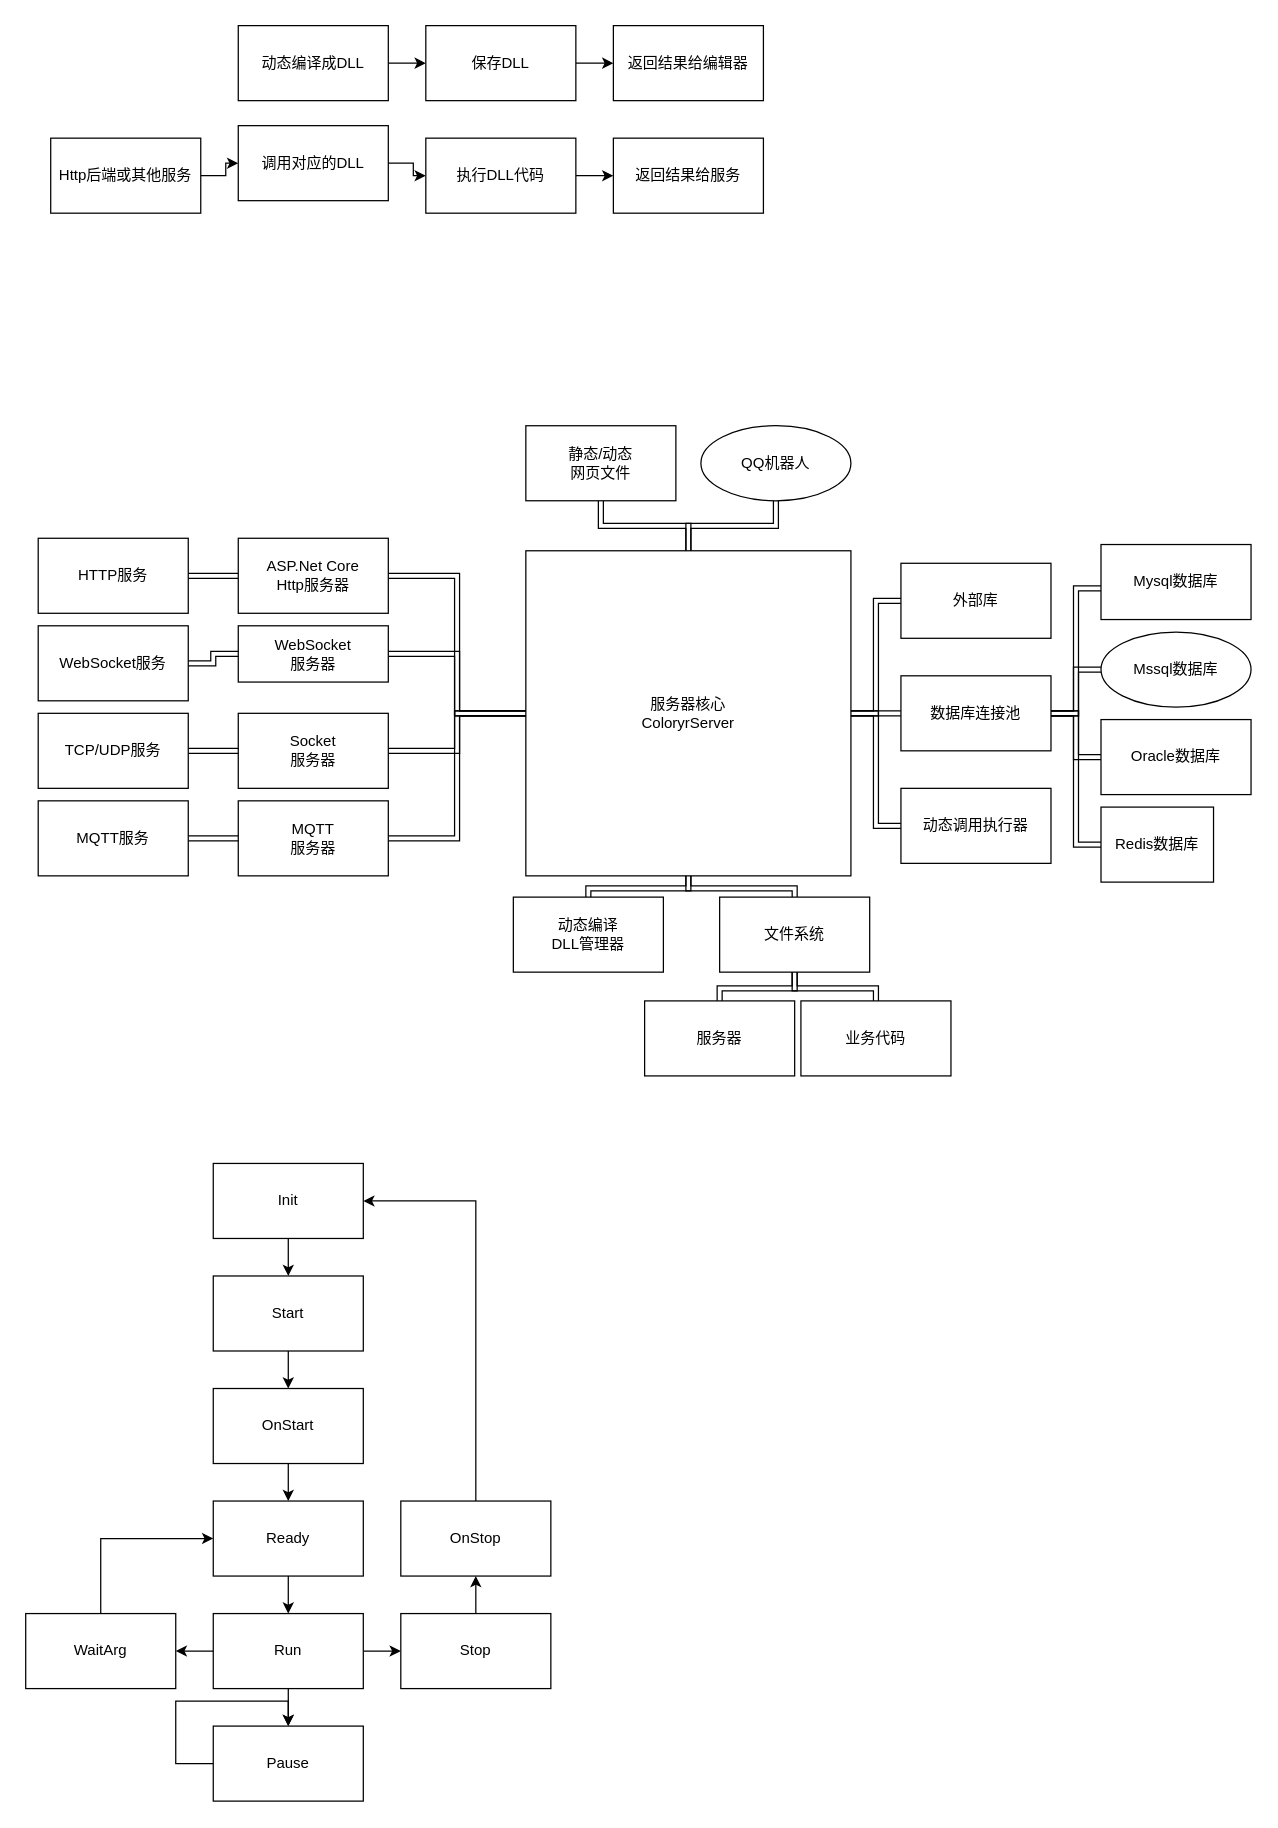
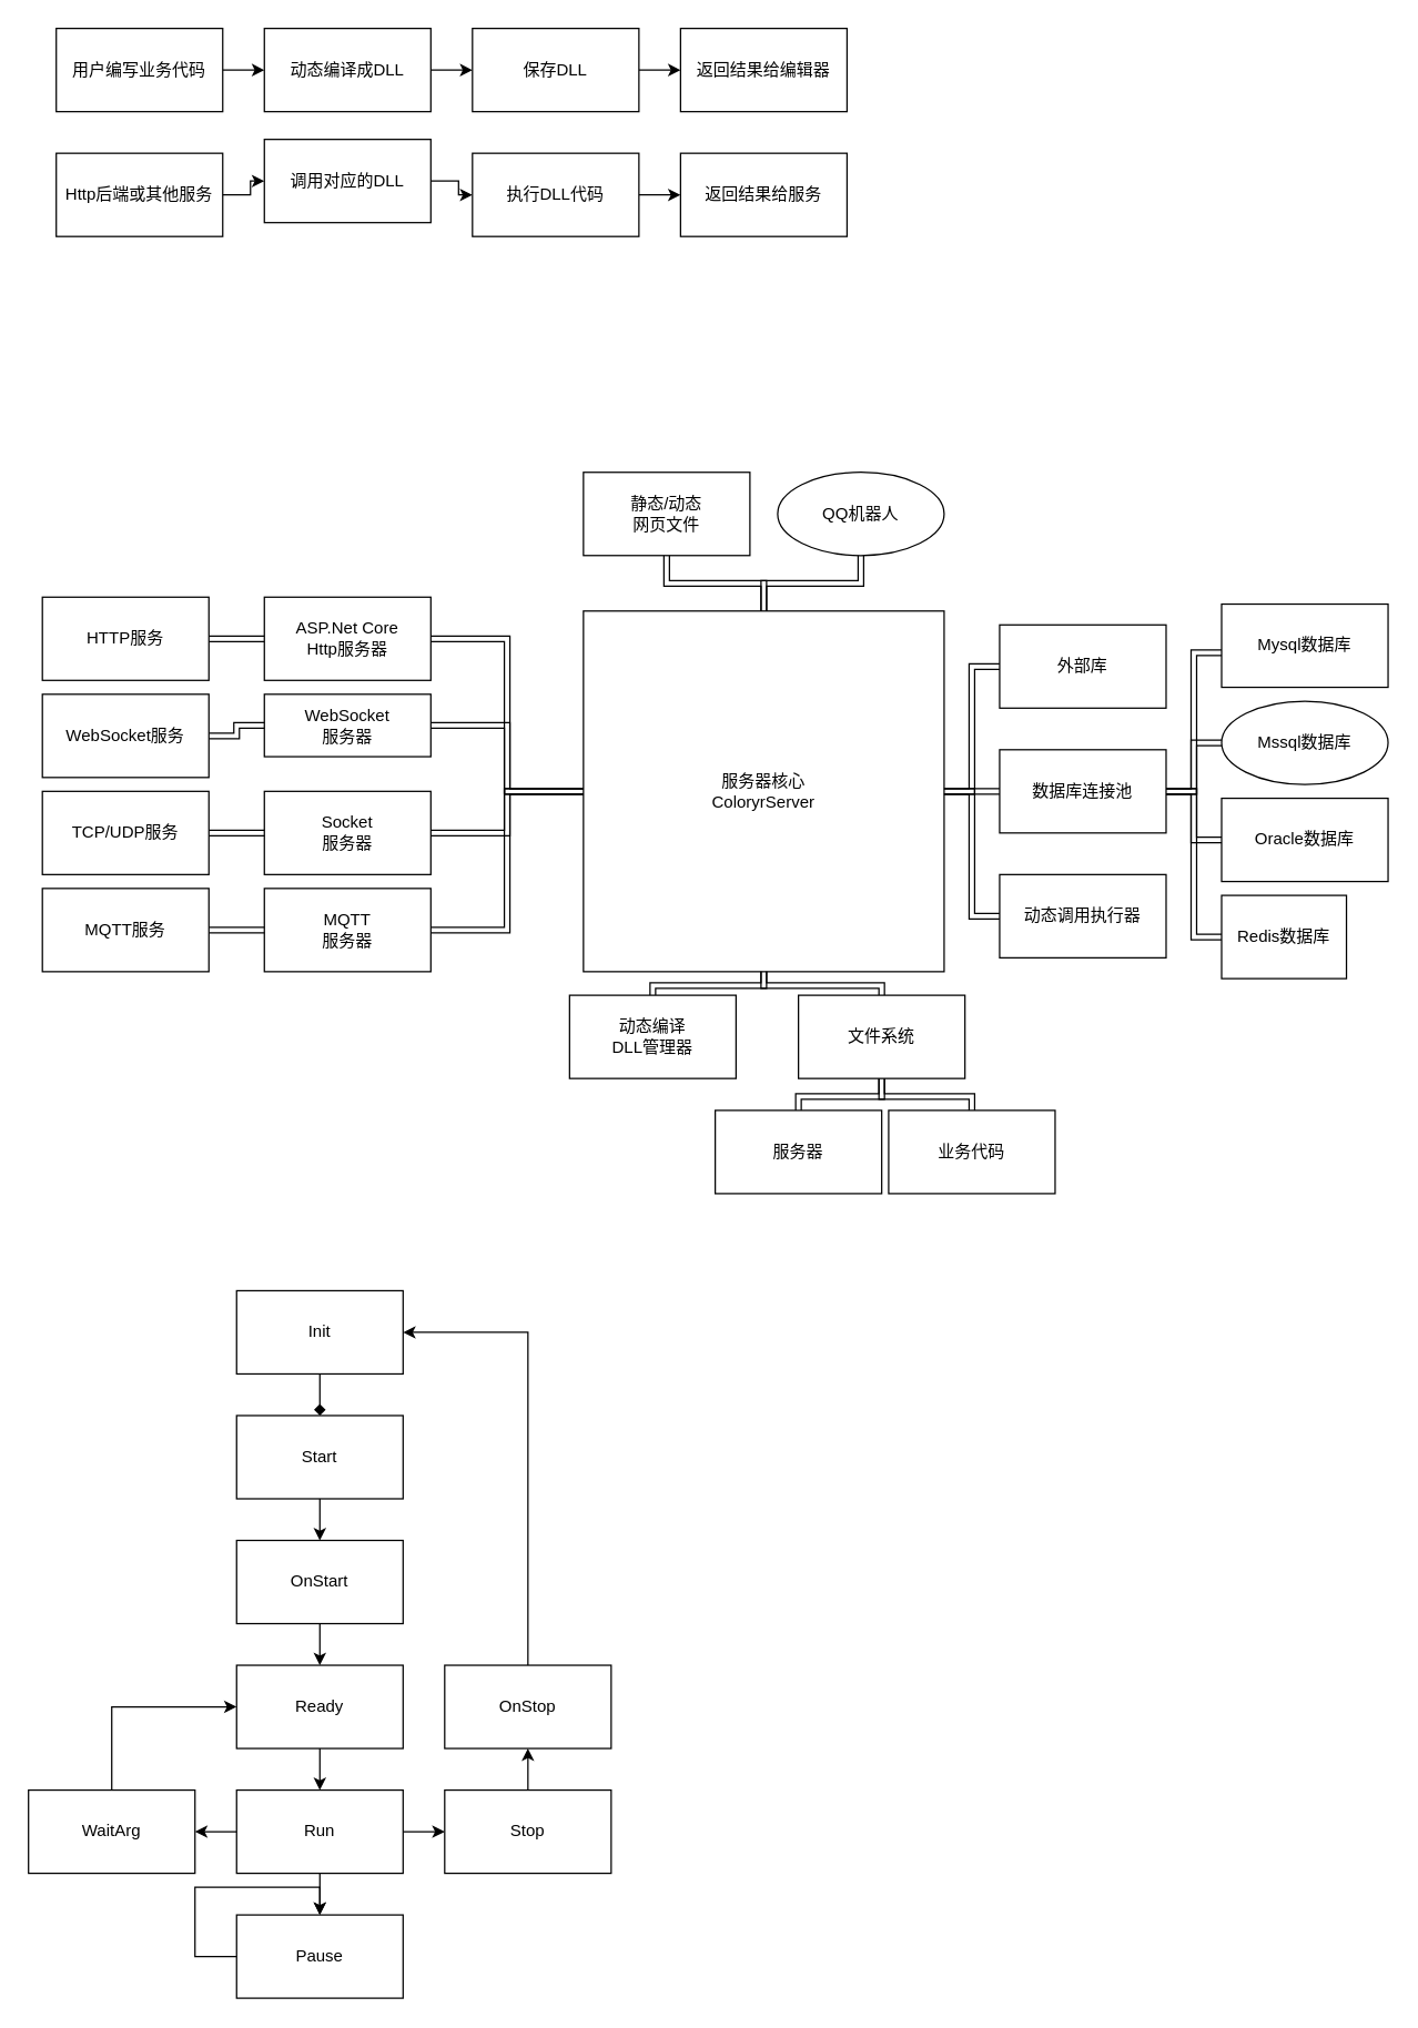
  <mxCell id="0" />
  <mxCell id="1" parent="0" />
  <mxCell id="2" value="" style="edgeStyle=orthogonalEdgeStyle;rounded=0;orthogonalLoop=1;jettySize=auto;html=1;shape=link;" parent="1" source="5" target="7" edge="1"><mxGeometry relative="1" as="geometry" /></mxCell>
  <mxCell id="3" value="" style="edgeStyle=orthogonalEdgeStyle;shape=link;rounded=0;orthogonalLoop=1;jettySize=auto;html=1;" parent="1" source="5" target="8" edge="1"><mxGeometry relative="1" as="geometry"><Array as="points"><mxPoint x="550" y="710" /><mxPoint x="470" y="710" /></Array></mxGeometry></mxCell>
  <mxCell id="4" value="" style="edgeStyle=orthogonalEdgeStyle;shape=link;rounded=0;orthogonalLoop=1;jettySize=auto;html=1;" parent="1" source="5" target="10" edge="1"><mxGeometry relative="1" as="geometry" /></mxCell>
  <mxCell id="5" value="服务器核心&lt;br&gt;ColoryrServer" style="whiteSpace=wrap;html=1;aspect=fixed;" parent="1" vertex="1"><mxGeometry x="420" y="440" width="260" height="260" as="geometry" /></mxCell>
  <mxCell id="6" value="" style="edgeStyle=orthogonalEdgeStyle;shape=link;rounded=0;orthogonalLoop=1;jettySize=auto;html=1;" parent="1" source="7" target="9" edge="1"><mxGeometry relative="1" as="geometry" /></mxCell>
  <mxCell id="7" value="ASP.Net Core&lt;br&gt;Http服务器" style="rounded=0;whiteSpace=wrap;html=1;" parent="1" vertex="1"><mxGeometry x="190" y="430" width="120" height="60" as="geometry" /></mxCell>
  <mxCell id="8" value="动态编译&lt;br&gt;DLL管理器" style="rounded=0;whiteSpace=wrap;html=1;" parent="1" vertex="1"><mxGeometry x="410" y="717" width="120" height="60" as="geometry" /></mxCell>
  <mxCell id="9" value="HTTP服务" style="rounded=0;whiteSpace=wrap;html=1;" parent="1" vertex="1"><mxGeometry x="30" y="430" width="120" height="60" as="geometry" /></mxCell>
  <mxCell id="10" value="WebSocket&lt;br&gt;服务器" style="rounded=0;whiteSpace=wrap;html=1;" parent="1" vertex="1"><mxGeometry x="190" y="500" width="120" height="45" as="geometry" /></mxCell>
  <mxCell id="11" value="" style="edgeStyle=orthogonalEdgeStyle;shape=link;rounded=0;orthogonalLoop=1;jettySize=auto;html=1;" parent="1" source="12" target="10" edge="1"><mxGeometry relative="1" as="geometry" /></mxCell>
  <mxCell id="12" value="WebSocket服务" style="rounded=0;whiteSpace=wrap;html=1;" parent="1" vertex="1"><mxGeometry x="30" y="500" width="120" height="60" as="geometry" /></mxCell>
  <mxCell id="13" value="" style="edgeStyle=orthogonalEdgeStyle;shape=link;rounded=0;orthogonalLoop=1;jettySize=auto;html=1;" parent="1" source="14" target="5" edge="1"><mxGeometry relative="1" as="geometry"><Array as="points"><mxPoint x="365" y="600" /><mxPoint x="365" y="570" /></Array></mxGeometry></mxCell>
  <mxCell id="14" value="Socket&lt;br&gt;服务器" style="rounded=0;whiteSpace=wrap;html=1;" parent="1" vertex="1"><mxGeometry x="190" y="570" width="120" height="60" as="geometry" /></mxCell>
  <mxCell id="15" value="" style="edgeStyle=orthogonalEdgeStyle;shape=link;rounded=0;orthogonalLoop=1;jettySize=auto;html=1;" parent="1" source="16" target="14" edge="1"><mxGeometry relative="1" as="geometry" /></mxCell>
  <mxCell id="16" value="TCP/UDP服务" style="rounded=0;whiteSpace=wrap;html=1;" parent="1" vertex="1"><mxGeometry x="30" y="570" width="120" height="60" as="geometry" /></mxCell>
  <mxCell id="17" value="" style="edgeStyle=orthogonalEdgeStyle;shape=link;rounded=0;orthogonalLoop=1;jettySize=auto;html=1;" parent="1" source="18" target="5" edge="1"><mxGeometry relative="1" as="geometry" /></mxCell>
  <mxCell id="18" value="MQTT&lt;br&gt;服务器" style="rounded=0;whiteSpace=wrap;html=1;" parent="1" vertex="1"><mxGeometry x="190" y="640" width="120" height="60" as="geometry" /></mxCell>
  <mxCell id="19" value="" style="edgeStyle=orthogonalEdgeStyle;shape=link;rounded=0;orthogonalLoop=1;jettySize=auto;html=1;" parent="1" source="20" target="18" edge="1"><mxGeometry relative="1" as="geometry" /></mxCell>
  <mxCell id="20" value="MQTT服务" style="rounded=0;whiteSpace=wrap;html=1;" parent="1" vertex="1"><mxGeometry x="30" y="640" width="120" height="60" as="geometry" /></mxCell>
  <mxCell id="21" value="" style="edgeStyle=orthogonalEdgeStyle;shape=link;rounded=0;orthogonalLoop=1;jettySize=auto;html=1;" parent="1" source="22" target="5" edge="1"><mxGeometry relative="1" as="geometry"><Array as="points"><mxPoint x="635" y="710" /><mxPoint x="550" y="710" /></Array></mxGeometry></mxCell>
  <mxCell id="22" value="文件系统" style="rounded=0;whiteSpace=wrap;html=1;" parent="1" vertex="1"><mxGeometry x="575" y="717" width="120" height="60" as="geometry" /></mxCell>
  <mxCell id="23" value="" style="edgeStyle=orthogonalEdgeStyle;shape=link;rounded=0;orthogonalLoop=1;jettySize=auto;html=1;" parent="1" source="24" target="5" edge="1"><mxGeometry relative="1" as="geometry" /></mxCell>
  <mxCell id="24" value="静态/动态&lt;br&gt;网页文件" style="rounded=0;whiteSpace=wrap;html=1;" parent="1" vertex="1"><mxGeometry x="420" y="340" width="120" height="60" as="geometry" /></mxCell>
  <mxCell id="25" value="" style="edgeStyle=orthogonalEdgeStyle;shape=link;rounded=0;orthogonalLoop=1;jettySize=auto;html=1;" parent="1" source="26" target="5" edge="1"><mxGeometry relative="1" as="geometry" /></mxCell>
  <mxCell id="26" value="QQ机器人" style="ellipse;whiteSpace=wrap;html=1;" parent="1" vertex="1"><mxGeometry x="560" y="340" width="120" height="60" as="geometry" /></mxCell>
  <mxCell id="27" value="" style="edgeStyle=orthogonalEdgeStyle;shape=link;rounded=0;orthogonalLoop=1;jettySize=auto;html=1;" parent="1" source="28" target="22" edge="1"><mxGeometry relative="1" as="geometry"><Array as="points"><mxPoint x="700" y="790" /><mxPoint x="635" y="790" /></Array></mxGeometry></mxCell>
  <mxCell id="28" value="业务代码" style="rounded=0;whiteSpace=wrap;html=1;" parent="1" vertex="1"><mxGeometry x="640" y="800" width="120" height="60" as="geometry" /></mxCell>
  <mxCell id="29" value="" style="edgeStyle=orthogonalEdgeStyle;shape=link;rounded=0;orthogonalLoop=1;jettySize=auto;html=1;" parent="1" source="30" target="22" edge="1"><mxGeometry relative="1" as="geometry"><Array as="points"><mxPoint x="575" y="790" /><mxPoint x="635" y="790" /></Array></mxGeometry></mxCell>
  <mxCell id="30" value="服务器" style="rounded=0;whiteSpace=wrap;html=1;" parent="1" vertex="1"><mxGeometry x="515" y="800" width="120" height="60" as="geometry" /></mxCell>
  <mxCell id="31" value="" style="edgeStyle=orthogonalEdgeStyle;shape=link;rounded=0;orthogonalLoop=1;jettySize=auto;html=1;" parent="1" source="32" target="5" edge="1"><mxGeometry relative="1" as="geometry" /></mxCell>
  <mxCell id="32" value="外部库" style="rounded=0;whiteSpace=wrap;html=1;" parent="1" vertex="1"><mxGeometry x="720" y="450" width="120" height="60" as="geometry" /></mxCell>
  <mxCell id="33" value="" style="edgeStyle=orthogonalEdgeStyle;shape=link;rounded=0;orthogonalLoop=1;jettySize=auto;html=1;" parent="1" source="34" target="5" edge="1"><mxGeometry relative="1" as="geometry" /></mxCell>
  <mxCell id="34" value="数据库连接池" style="rounded=0;whiteSpace=wrap;html=1;" parent="1" vertex="1"><mxGeometry x="720" y="540" width="120" height="60" as="geometry" /></mxCell>
  <mxCell id="35" value="" style="edgeStyle=orthogonalEdgeStyle;shape=link;rounded=0;orthogonalLoop=1;jettySize=auto;html=1;" parent="1" source="36" target="34" edge="1"><mxGeometry relative="1" as="geometry"><Array as="points"><mxPoint x="860" y="470" /><mxPoint x="860" y="570" /></Array></mxGeometry></mxCell>
  <mxCell id="36" value="Mysql数据库" style="rounded=0;whiteSpace=wrap;html=1;" parent="1" vertex="1"><mxGeometry x="880" y="435" width="120" height="60" as="geometry" /></mxCell>
  <mxCell id="37" value="" style="edgeStyle=orthogonalEdgeStyle;shape=link;rounded=0;orthogonalLoop=1;jettySize=auto;html=1;" parent="1" source="38" target="34" edge="1"><mxGeometry relative="1" as="geometry" /></mxCell>
  <mxCell id="38" value="Mssql数据库" style="ellipse;whiteSpace=wrap;html=1;" parent="1" vertex="1"><mxGeometry x="880" y="505" width="120" height="60" as="geometry" /></mxCell>
  <mxCell id="39" value="" style="edgeStyle=orthogonalEdgeStyle;shape=link;rounded=0;orthogonalLoop=1;jettySize=auto;html=1;" parent="1" source="40" target="34" edge="1"><mxGeometry relative="1" as="geometry" /></mxCell>
  <mxCell id="40" value="Oracle数据库" style="rounded=0;whiteSpace=wrap;html=1;" parent="1" vertex="1"><mxGeometry x="880" y="575" width="120" height="60" as="geometry" /></mxCell>
  <mxCell id="41" value="" style="edgeStyle=orthogonalEdgeStyle;shape=link;rounded=0;orthogonalLoop=1;jettySize=auto;html=1;" parent="1" source="42" target="34" edge="1"><mxGeometry relative="1" as="geometry"><Array as="points"><mxPoint x="860" y="675" /><mxPoint x="860" y="570" /></Array></mxGeometry></mxCell>
  <mxCell id="42" value="Redis数据库" style="rounded=0;whiteSpace=wrap;html=1;" parent="1" vertex="1"><mxGeometry x="880" y="645" width="90" height="60" as="geometry" /></mxCell>
  <mxCell id="43" value="" style="edgeStyle=orthogonalEdgeStyle;shape=link;rounded=0;orthogonalLoop=1;jettySize=auto;html=1;" parent="1" source="44" target="5" edge="1"><mxGeometry relative="1" as="geometry" /></mxCell>
  <mxCell id="44" value="动态调用执行器" style="rounded=0;whiteSpace=wrap;html=1;" parent="1" vertex="1"><mxGeometry x="720" y="630" width="120" height="60" as="geometry" /></mxCell>
+ <mxCell id="45" value="" style="edgeStyle=orthogonalEdgeStyle;rounded=0;orthogonalLoop=1;jettySize=auto;html=1;" parent="1" source="46" target="48" edge="1"><mxGeometry relative="1" as="geometry" /></mxCell>
+ <mxCell id="46" value="用户编写业务代码" style="rounded=0;whiteSpace=wrap;html=1;" parent="1" vertex="1"><mxGeometry x="40" y="20" width="120" height="60" as="geometry" /></mxCell>
  <mxCell id="47" value="" style="edgeStyle=orthogonalEdgeStyle;rounded=0;orthogonalLoop=1;jettySize=auto;html=1;" parent="1" source="48" target="50" edge="1"><mxGeometry relative="1" as="geometry" /></mxCell>
  <mxCell id="48" value="动态编译成DLL" style="rounded=0;whiteSpace=wrap;html=1;" parent="1" vertex="1"><mxGeometry x="190" y="20" width="120" height="60" as="geometry" /></mxCell>
  <mxCell id="49" value="" style="edgeStyle=orthogonalEdgeStyle;rounded=0;orthogonalLoop=1;jettySize=auto;html=1;" parent="1" source="50" target="51" edge="1"><mxGeometry relative="1" as="geometry" /></mxCell>
  <mxCell id="50" value="保存DLL" style="rounded=0;whiteSpace=wrap;html=1;" parent="1" vertex="1"><mxGeometry x="340" y="20" width="120" height="60" as="geometry" /></mxCell>
  <mxCell id="51" value="返回结果给编辑器" style="rounded=0;whiteSpace=wrap;html=1;" parent="1" vertex="1"><mxGeometry x="490" y="20" width="120" height="60" as="geometry" /></mxCell>
  <mxCell id="52" value="" style="edgeStyle=orthogonalEdgeStyle;rounded=0;orthogonalLoop=1;jettySize=auto;html=1;" parent="1" source="53" target="55" edge="1"><mxGeometry relative="1" as="geometry" /></mxCell>
  <mxCell id="53" value="Http后端或其他服务" style="rounded=0;whiteSpace=wrap;html=1;" parent="1" vertex="1"><mxGeometry x="40" y="110" width="120" height="60" as="geometry" /></mxCell>
  <mxCell id="54" value="" style="edgeStyle=orthogonalEdgeStyle;rounded=0;orthogonalLoop=1;jettySize=auto;html=1;" parent="1" source="55" target="57" edge="1"><mxGeometry relative="1" as="geometry" /></mxCell>
  <mxCell id="55" value="调用对应的DLL" style="rounded=0;whiteSpace=wrap;html=1;" parent="1" vertex="1"><mxGeometry x="190" y="100" width="120" height="60" as="geometry" /></mxCell>
  <mxCell id="56" value="" style="edgeStyle=orthogonalEdgeStyle;rounded=0;orthogonalLoop=1;jettySize=auto;html=1;" parent="1" source="57" target="58" edge="1"><mxGeometry relative="1" as="geometry" /></mxCell>
  <mxCell id="57" value="执行DLL代码" style="rounded=0;whiteSpace=wrap;html=1;" parent="1" vertex="1"><mxGeometry x="340" y="110" width="120" height="60" as="geometry" /></mxCell>
  <mxCell id="58" value="返回结果给服务" style="rounded=0;whiteSpace=wrap;html=1;" parent="1" vertex="1"><mxGeometry x="490" y="110" width="120" height="60" as="geometry" /></mxCell>
- <mxCell id="59" value="" style="edgeStyle=orthogonalEdgeStyle;rounded=0;orthogonalLoop=1;jettySize=auto;html=1;" edge="1" parent="1" source="60" target="62"><mxGeometry relative="1" as="geometry" /></mxCell>
+ <mxCell id="59" value="" style="edgeStyle=orthogonalEdgeStyle;rounded=0;orthogonalLoop=1;jettySize=auto;html=1;endArrow=diamond;" edge="1" parent="1" source="60" target="62"><mxGeometry relative="1" as="geometry" /></mxCell>
  <mxCell id="60" value="Init" style="whiteSpace=wrap;html=1;" vertex="1" parent="1"><mxGeometry x="170" y="930" width="120" height="60" as="geometry" /></mxCell>
  <mxCell id="61" value="" style="edgeStyle=orthogonalEdgeStyle;rounded=0;orthogonalLoop=1;jettySize=auto;html=1;" edge="1" parent="1" source="62" target="78"><mxGeometry relative="1" as="geometry" /></mxCell>
  <mxCell id="62" value="Start" style="whiteSpace=wrap;html=1;" vertex="1" parent="1"><mxGeometry x="170" y="1020" width="120" height="60" as="geometry" /></mxCell>
  <mxCell id="63" value="" style="edgeStyle=orthogonalEdgeStyle;rounded=0;orthogonalLoop=1;jettySize=auto;html=1;" edge="1" parent="1" source="64" target="68"><mxGeometry relative="1" as="geometry" /></mxCell>
  <mxCell id="64" value="Ready" style="whiteSpace=wrap;html=1;" vertex="1" parent="1"><mxGeometry x="170" y="1200" width="120" height="60" as="geometry" /></mxCell>
  <mxCell id="65" value="" style="edgeStyle=orthogonalEdgeStyle;rounded=0;orthogonalLoop=1;jettySize=auto;html=1;" edge="1" parent="1" source="68" target="70"><mxGeometry relative="1" as="geometry" /></mxCell>
  <mxCell id="66" value="" style="edgeStyle=orthogonalEdgeStyle;rounded=0;orthogonalLoop=1;jettySize=auto;html=1;" edge="1" parent="1" source="68" target="72"><mxGeometry relative="1" as="geometry" /></mxCell>
  <mxCell id="67" value="" style="edgeStyle=orthogonalEdgeStyle;rounded=0;orthogonalLoop=1;jettySize=auto;html=1;" edge="1" parent="1" source="68" target="76"><mxGeometry relative="1" as="geometry" /></mxCell>
  <mxCell id="68" value="Run" style="whiteSpace=wrap;html=1;" vertex="1" parent="1"><mxGeometry x="170" y="1290" width="120" height="60" as="geometry" /></mxCell>
  <mxCell id="69" style="edgeStyle=orthogonalEdgeStyle;rounded=0;orthogonalLoop=1;jettySize=auto;html=1;entryX=0.5;entryY=0;entryDx=0;entryDy=0;" edge="1" parent="1" source="70" target="70"><mxGeometry relative="1" as="geometry"><mxPoint x="230" y="1370" as="targetPoint" /><Array as="points"><mxPoint x="140" y="1410" /><mxPoint x="140" y="1360" /><mxPoint x="230" y="1360" /></Array></mxGeometry></mxCell>
  <mxCell id="70" value="Pause" style="whiteSpace=wrap;html=1;" vertex="1" parent="1"><mxGeometry x="170" y="1380" width="120" height="60" as="geometry" /></mxCell>
  <mxCell id="71" value="" style="edgeStyle=orthogonalEdgeStyle;rounded=0;orthogonalLoop=1;jettySize=auto;html=1;" edge="1" parent="1" source="72" target="74"><mxGeometry relative="1" as="geometry" /></mxCell>
  <mxCell id="72" value="Stop" style="whiteSpace=wrap;html=1;" vertex="1" parent="1"><mxGeometry x="320" y="1290" width="120" height="60" as="geometry" /></mxCell>
  <mxCell id="73" style="edgeStyle=orthogonalEdgeStyle;rounded=0;orthogonalLoop=1;jettySize=auto;html=1;entryX=1;entryY=0.5;entryDx=0;entryDy=0;" edge="1" parent="1" source="74" target="60"><mxGeometry relative="1" as="geometry"><Array as="points"><mxPoint x="380" y="960" /></Array></mxGeometry></mxCell>
  <mxCell id="74" value="OnStop" style="whiteSpace=wrap;html=1;" vertex="1" parent="1"><mxGeometry x="320" y="1200" width="120" height="60" as="geometry" /></mxCell>
  <mxCell id="75" style="edgeStyle=orthogonalEdgeStyle;rounded=0;orthogonalLoop=1;jettySize=auto;html=1;entryX=0;entryY=0.5;entryDx=0;entryDy=0;" edge="1" parent="1" source="76" target="64"><mxGeometry relative="1" as="geometry"><Array as="points"><mxPoint x="80" y="1230" /></Array></mxGeometry></mxCell>
  <mxCell id="76" value="WaitArg" style="whiteSpace=wrap;html=1;" vertex="1" parent="1"><mxGeometry x="20" y="1290" width="120" height="60" as="geometry" /></mxCell>
  <mxCell id="77" value="" style="edgeStyle=orthogonalEdgeStyle;rounded=0;orthogonalLoop=1;jettySize=auto;html=1;" edge="1" parent="1" source="78" target="64"><mxGeometry relative="1" as="geometry" /></mxCell>
  <mxCell id="78" value="OnStart" style="whiteSpace=wrap;html=1;" vertex="1" parent="1"><mxGeometry x="170" y="1110" width="120" height="60" as="geometry" /></mxCell>
